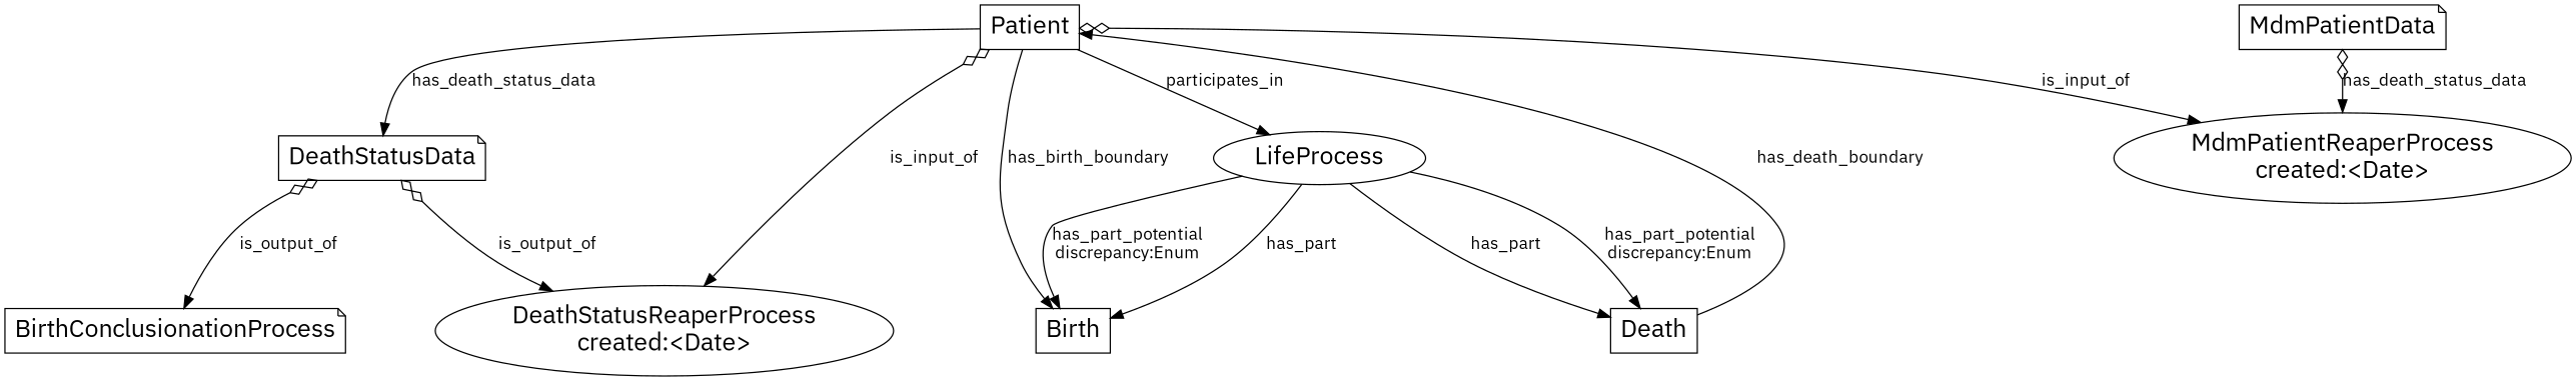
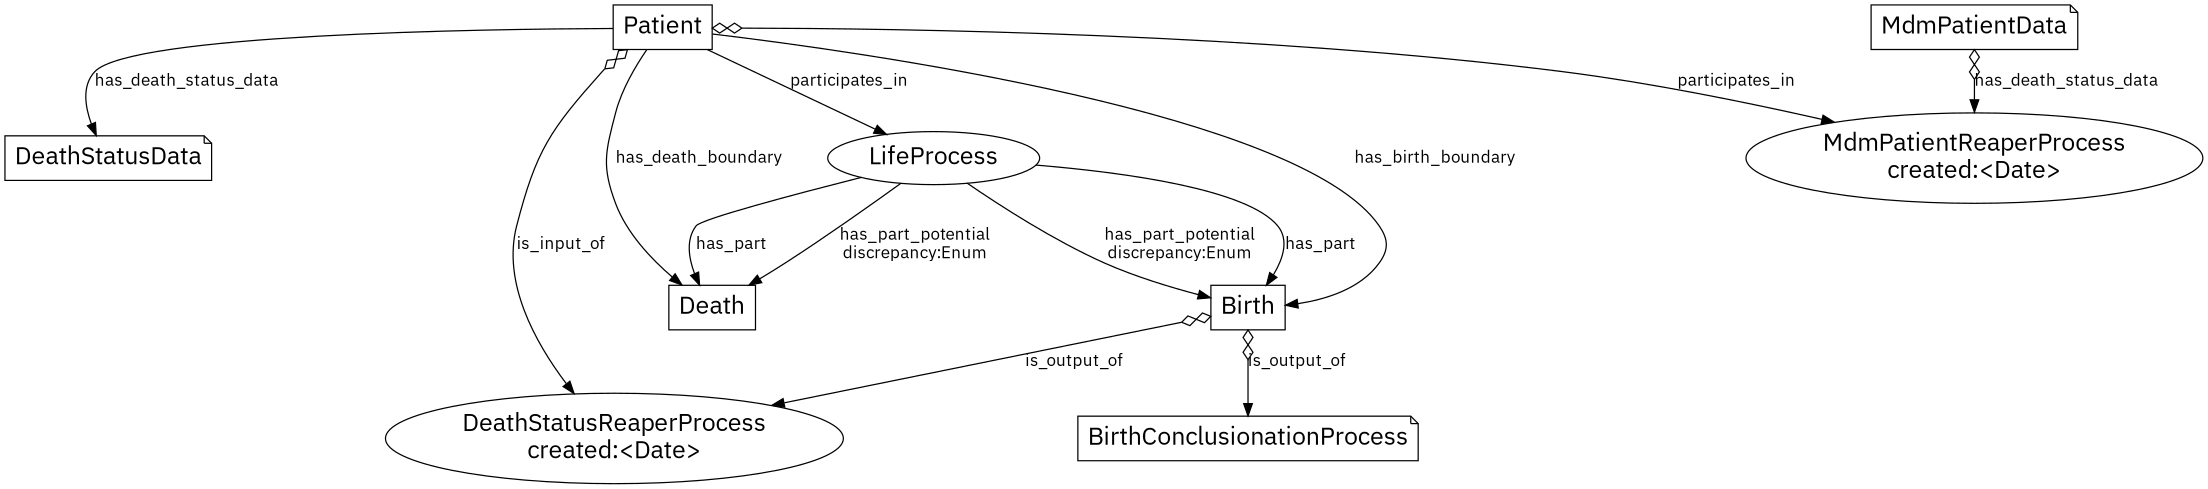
  digraph {
    fontname="IBM Plex Sans"
    nodesep=1.0
    node [fontname="IBM Plex Sans" fontsize=20 shape=box]
    edge [fontname="IBM Plex Sans"]
    n1 [label=Patient]
    n2 [label="DeathStatusReaperProcess\ncreated:<Date>" shape=oval]
    n3 [label=DeathStatusData shape=note]
    n4 [label="MdmPatientReaperProcess\ncreated:<Date>" shape=oval]
    n5 [label=LifeProcess shape=oval]
    n6 [label=Birth]
    n7 [label=Death]
    n8 [label=MdmPatientData shape=note]
    n9 [label=BirthConclusionationProcess shape=note]
    n1 -> n2 [arrowhead=normal arrowtail=odiamondodiamond dir=both label=is_input_of]
    n1 -> n3 [label=has_death_status_data]
-   n1 -> n4 [arrowhead=normal arrowtail=odiamondodiamond dir=both label=is_input_of]
+   n1 -> n4 [arrowhead=normal arrowtail=odiamondodiamond dir=both label=participates_in]
    n1 -> n5 [label=participates_in]
    n1 -> n6 [label=has_birth_boundary]
-   n7 -> n1 [label=has_death_boundary]
-   n3 -> n2 [arrowhead=normal arrowtail=odiamondodiamond dir=both label=is_output_of]
+   n1 -> n7 [label=has_death_boundary]
+   n6 -> n2 [arrowhead=normal arrowtail=odiamondodiamond dir=both label=is_output_of]
    n5 -> n6 [label=has_part]
    n5 -> n6 [label="has_part_potential\ndiscrepancy:Enum"]
    n5 -> n7 [label=has_part]
    n5 -> n7 [label="has_part_potential\ndiscrepancy:Enum"]
-   n3 -> n9 [arrowhead=normal arrowtail=odiamondodiamond dir=both label=is_output_of]
+   n6 -> n9 [arrowhead=normal arrowtail=odiamondodiamond dir=both label=is_output_of]
    n8 -> n4 [arrowhead=normal arrowtail=odiamondodiamond dir=both label=has_death_status_data]
  }
